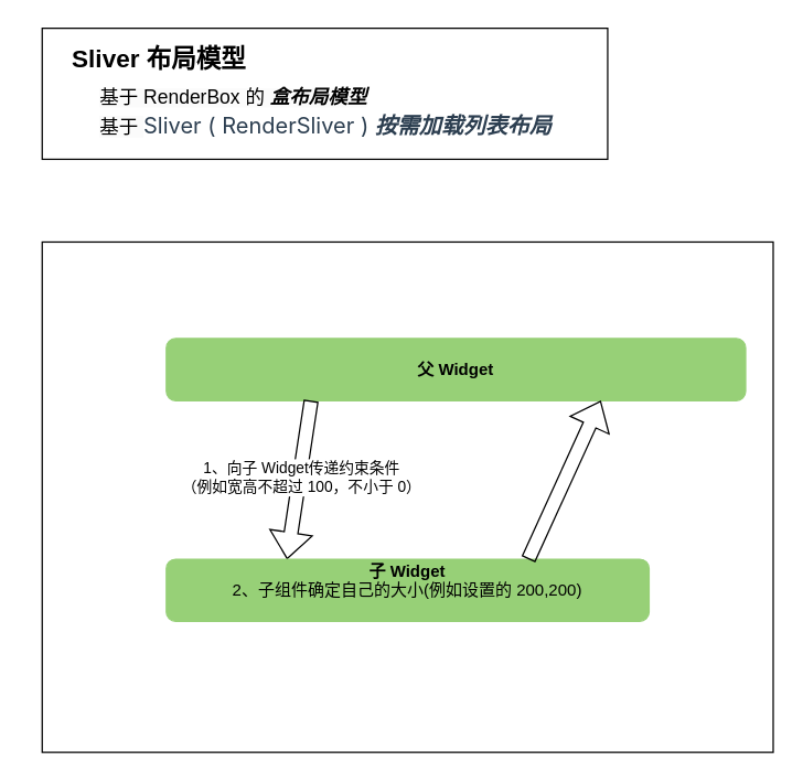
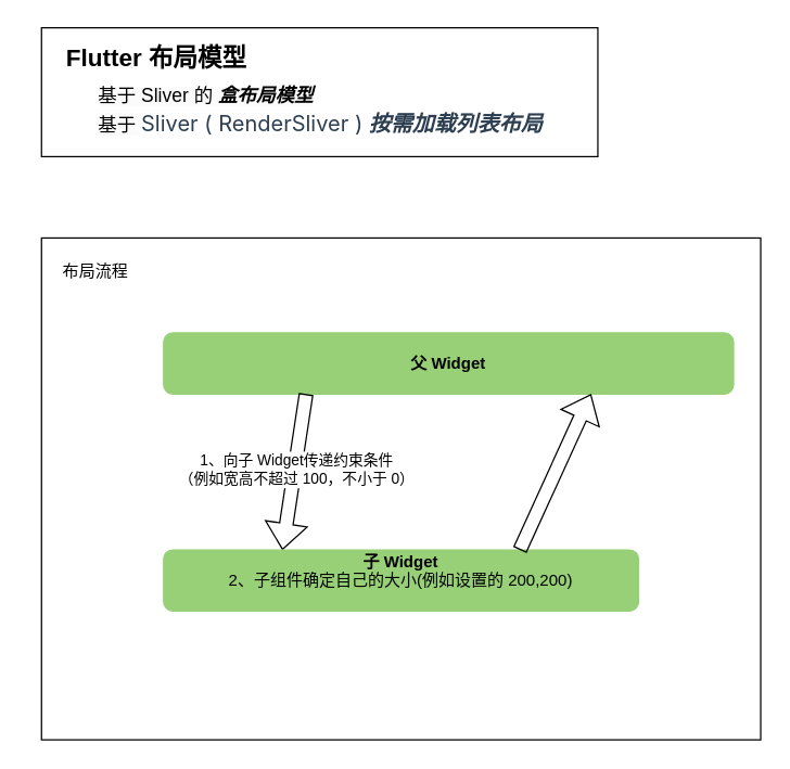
  <mxCell id="0" />
  <mxCell id="1" parent="0" />
  <mxCell id="2" value="" style="rounded=0;whiteSpace=wrap;html=1;" vertex="1" parent="1"><mxGeometry x="30" y="20" width="410" height="95" as="geometry" /></mxCell>
  <mxCell id="3" value="" style="rounded=0;whiteSpace=wrap;html=1;" vertex="1" parent="1"><mxGeometry x="30" y="175" width="530" height="370" as="geometry" /></mxCell>
  <mxCell id="4" value="&lt;b&gt;父 Widget&lt;/b&gt;" style="rounded=1;whiteSpace=wrap;html=1;fillColor=#97D077;strokeColor=#97D077;" vertex="1" parent="1"><mxGeometry x="120" y="245" width="420" height="45" as="geometry" /></mxCell>
- <mxCell id="5" value="&lt;b&gt;&lt;font style=&quot;font-size: 18px;&quot;&gt;Sliver 布局模型&lt;/font&gt;&lt;/b&gt;&lt;div&gt;&lt;br&gt;&lt;/div&gt;" style="text;html=1;align=center;verticalAlign=middle;whiteSpace=wrap;rounded=0;" vertex="1" parent="1"><mxGeometry x="20" y="35" width="190" height="30" as="geometry" /></mxCell>
- <mxCell id="6" value="&lt;span style=&quot;forced-color-adjust: none; color: rgb(0, 0, 0); font-family: Helvetica; font-size: 12px; font-variant-ligatures: normal; font-variant-caps: normal; letter-spacing: normal; orphans: 2; text-align: center; text-indent: 0px; text-transform: none; widows: 2; word-spacing: 0px; -webkit-text-stroke-width: 0px; white-space: normal; text-decoration-thickness: initial; text-decoration-style: initial; text-decoration-color: initial; background-color: rgb(251, 251, 251);&quot;&gt;&lt;font style=&quot;forced-color-adjust: none; font-size: 14px;&quot;&gt;基于 RenderBox 的 &lt;b style=&quot;&quot;&gt;&lt;i&gt;盒布局模型&lt;/i&gt;&lt;/b&gt;&lt;/font&gt;&lt;/span&gt;" style="text;whiteSpace=wrap;html=1;" vertex="1" parent="1"><mxGeometry x="70" y="55" width="230" height="40" as="geometry" /></mxCell>
+ <mxCell id="5" value="&lt;b&gt;&lt;font style=&quot;font-size: 18px;&quot;&gt;Flutter 布局模型&lt;/font&gt;&lt;/b&gt;&lt;div&gt;&lt;br&gt;&lt;/div&gt;" style="text;html=1;align=center;verticalAlign=middle;whiteSpace=wrap;rounded=0;" vertex="1" parent="1"><mxGeometry x="20" y="35" width="190" height="30" as="geometry" /></mxCell>
+ <mxCell id="6" value="&lt;span style=&quot;forced-color-adjust: none; color: rgb(0, 0, 0); font-family: Helvetica; font-size: 12px; font-variant-ligatures: normal; font-variant-caps: normal; letter-spacing: normal; orphans: 2; text-align: center; text-indent: 0px; text-transform: none; widows: 2; word-spacing: 0px; -webkit-text-stroke-width: 0px; white-space: normal; text-decoration-thickness: initial; text-decoration-style: initial; text-decoration-color: initial; background-color: rgb(251, 251, 251);&quot;&gt;&lt;font style=&quot;forced-color-adjust: none; font-size: 14px;&quot;&gt;基于 Sliver 的 &lt;b style=&quot;&quot;&gt;&lt;i&gt;盒布局模型&lt;/i&gt;&lt;/b&gt;&lt;/font&gt;&lt;/span&gt;" style="text;whiteSpace=wrap;html=1;" vertex="1" parent="1"><mxGeometry x="70" y="55" width="230" height="40" as="geometry" /></mxCell>
  <mxCell id="7" value="&lt;span style=&quot;color: rgb(0, 0, 0); font-family: Helvetica; font-size: 14px; font-style: normal; font-variant-ligatures: normal; font-variant-caps: normal; font-weight: 400; letter-spacing: normal; orphans: 2; text-align: center; text-indent: 0px; text-transform: none; widows: 2; word-spacing: 0px; -webkit-text-stroke-width: 0px; white-space: normal; background-color: rgb(251, 251, 251); text-decoration-thickness: initial; text-decoration-style: initial; text-decoration-color: initial; display: inline !important; float: none;&quot;&gt;基于&amp;nbsp;&lt;/span&gt;&lt;span style=&quot;color: rgb(44, 62, 80); font-family: -apple-system, &amp;quot;system-ui&amp;quot;, &amp;quot;Segoe UI&amp;quot;, Roboto, Oxygen, Ubuntu, Cantarell, &amp;quot;Fira Sans&amp;quot;, &amp;quot;Droid Sans&amp;quot;, &amp;quot;Helvetica Neue&amp;quot;, sans-serif; font-size: 16px; background-color: rgb(255, 255, 255);&quot;&gt;Sliver ( RenderSliver ) &lt;b&gt;&lt;i&gt;按需加载列表布局&lt;/i&gt;&lt;/b&gt;&lt;/span&gt;" style="text;whiteSpace=wrap;html=1;" vertex="1" parent="1"><mxGeometry x="70" y="75" width="420" height="40" as="geometry" /></mxCell>
+ <mxCell id="8" value="布局流程" style="text;html=1;align=center;verticalAlign=middle;whiteSpace=wrap;rounded=0;" vertex="1" parent="1"><mxGeometry x="40" y="185" width="60" height="30" as="geometry" /></mxCell>
  <mxCell id="9" value="" style="shape=flexArrow;endArrow=classic;html=1;rounded=0;exitX=0.25;exitY=1;exitDx=0;exitDy=0;entryX=0.25;entryY=0;entryDx=0;entryDy=0;" edge="1" parent="1" source="4" target="11"><mxGeometry width="50" height="50" relative="1" as="geometry"><mxPoint x="510" y="355" as="sourcePoint" /><mxPoint x="560" y="305" as="targetPoint" /></mxGeometry></mxCell>
  <mxCell id="10" value="1、向子 Widget传递约束条件&lt;div&gt;（例如宽高不超过 100，不小于 0）&lt;/div&gt;" style="edgeLabel;html=1;align=center;verticalAlign=middle;resizable=0;points=[];" vertex="1" connectable="0" parent="9"><mxGeometry x="-0.04" y="1" relative="1" as="geometry"><mxPoint as="offset" /></mxGeometry></mxCell>
  <mxCell id="11" value="&lt;b&gt;子 Widget&lt;/b&gt;&lt;div&gt;2、子组件确定自己的大小(例如设置的 200,200)&lt;br&gt;&lt;div&gt;&lt;br&gt;&lt;/div&gt;&lt;/div&gt;" style="rounded=1;whiteSpace=wrap;html=1;fillColor=#97D077;strokeColor=#97D077;" vertex="1" parent="1"><mxGeometry x="120" y="405" width="350" height="45" as="geometry" /></mxCell>
  <mxCell id="12" value="" style="shape=flexArrow;endArrow=classic;html=1;rounded=0;exitX=0.75;exitY=0;exitDx=0;exitDy=0;entryX=0.75;entryY=1;entryDx=0;entryDy=0;" edge="1" parent="1" source="11" target="4"><mxGeometry width="50" height="50" relative="1" as="geometry"><mxPoint x="540" y="365" as="sourcePoint" /><mxPoint x="590" y="315" as="targetPoint" /></mxGeometry></mxCell>
